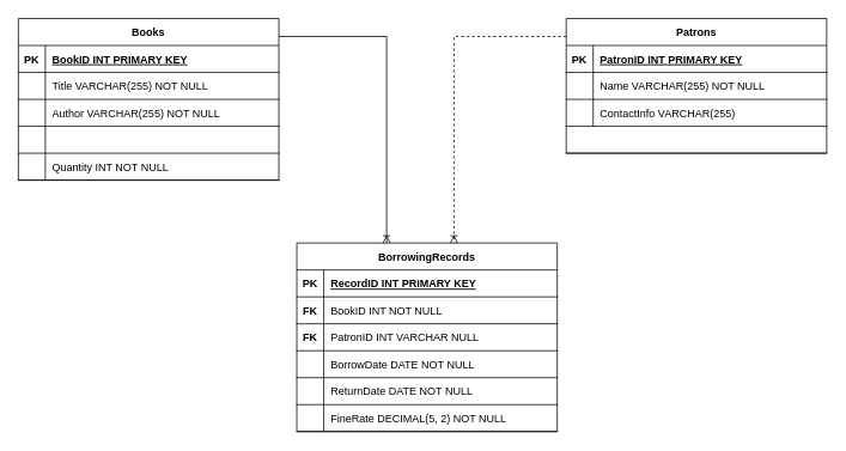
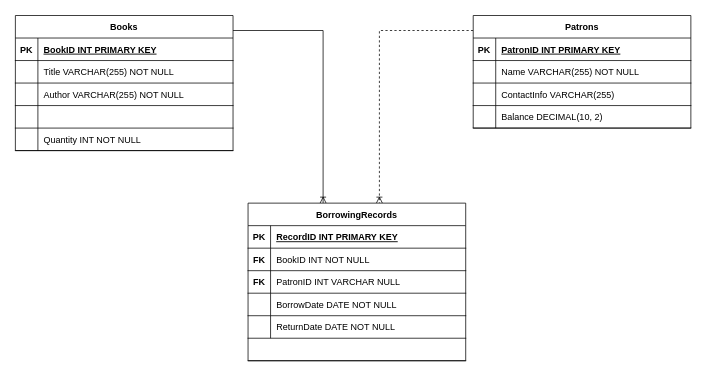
  <mxCell id="0" />
  <mxCell id="1" parent="0" />
  <mxCell id="2" style="edgeStyle=orthogonalEdgeStyle;rounded=0;orthogonalLoop=1;jettySize=auto;html=1;endArrow=ERoneToMany;endFill=0;" edge="1" parent="1" source="3" target="33"><mxGeometry relative="1" as="geometry"><Array as="points"><mxPoint x="430" y="40" /></Array></mxGeometry></mxCell>
  <mxCell id="3" value="Books" style="shape=table;startSize=30;container=1;collapsible=1;childLayout=tableLayout;fixedRows=1;rowLines=0;fontStyle=1;align=center;resizeLast=1;" parent="1" vertex="1"><mxGeometry x="20" y="20" width="290" height="180" as="geometry"><mxRectangle x="-30" y="60" width="80" height="30" as="alternateBounds" /></mxGeometry></mxCell>
  <mxCell id="4" style="shape=partialRectangle;collapsible=0;dropTarget=0;pointerEvents=0;fillColor=none;points=[[0,0.5],[1,0.5]];portConstraint=eastwest;top=0;left=0;right=0;bottom=1;" vertex="1" parent="3"><mxGeometry y="30" width="290" height="30" as="geometry" /></mxCell>
  <mxCell id="5" value="PK" style="shape=partialRectangle;overflow=hidden;connectable=0;fillColor=none;top=0;left=0;bottom=0;right=0;fontStyle=1;" vertex="1" parent="4"><mxGeometry width="30" height="30" as="geometry"><mxRectangle width="30" height="30" as="alternateBounds" /></mxGeometry></mxCell>
  <mxCell id="6" value="BookID INT PRIMARY KEY" style="shape=partialRectangle;overflow=hidden;connectable=0;fillColor=none;top=0;left=0;bottom=0;right=0;align=left;spacingLeft=6;fontStyle=5;" vertex="1" parent="4"><mxGeometry x="30" width="260" height="30" as="geometry"><mxRectangle width="260" height="30" as="alternateBounds" /></mxGeometry></mxCell>
  <mxCell id="7" style="shape=partialRectangle;collapsible=0;dropTarget=0;pointerEvents=0;fillColor=none;points=[[0,0.5],[1,0.5]];portConstraint=eastwest;top=0;left=0;right=0;bottom=1;" vertex="1" parent="3"><mxGeometry y="60" width="290" height="30" as="geometry" /></mxCell>
  <mxCell id="8" value="" style="shape=partialRectangle;overflow=hidden;connectable=0;fillColor=none;top=0;left=0;bottom=0;right=0;fontStyle=1;" vertex="1" parent="7"><mxGeometry width="30" height="30" as="geometry"><mxRectangle width="30" height="30" as="alternateBounds" /></mxGeometry></mxCell>
  <mxCell id="9" value="Title VARCHAR(255) NOT NULL" style="shape=partialRectangle;overflow=hidden;connectable=0;fillColor=none;top=0;left=0;bottom=0;right=0;align=left;spacingLeft=6;fontStyle=0;" vertex="1" parent="7"><mxGeometry x="30" width="260" height="30" as="geometry"><mxRectangle width="260" height="30" as="alternateBounds" /></mxGeometry></mxCell>
  <mxCell id="10" style="shape=partialRectangle;collapsible=0;dropTarget=0;pointerEvents=0;fillColor=none;points=[[0,0.5],[1,0.5]];portConstraint=eastwest;top=0;left=0;right=0;bottom=1;" vertex="1" parent="3"><mxGeometry y="90" width="290" height="30" as="geometry" /></mxCell>
  <mxCell id="11" style="shape=partialRectangle;overflow=hidden;connectable=0;fillColor=none;top=0;left=0;bottom=0;right=0;fontStyle=1;" vertex="1" parent="10"><mxGeometry width="30" height="30" as="geometry"><mxRectangle width="30" height="30" as="alternateBounds" /></mxGeometry></mxCell>
  <mxCell id="12" value="Author VARCHAR(255) NOT NULL" style="shape=partialRectangle;overflow=hidden;connectable=0;fillColor=none;top=0;left=0;bottom=0;right=0;align=left;spacingLeft=6;fontStyle=0;" vertex="1" parent="10"><mxGeometry x="30" width="260" height="30" as="geometry"><mxRectangle width="260" height="30" as="alternateBounds" /></mxGeometry></mxCell>
  <mxCell id="13" style="shape=partialRectangle;collapsible=0;dropTarget=0;pointerEvents=0;fillColor=none;points=[[0,0.5],[1,0.5]];portConstraint=eastwest;top=0;left=0;right=0;bottom=1;" vertex="1" parent="3"><mxGeometry y="120" width="290" height="30" as="geometry" /></mxCell>
  <mxCell id="14" style="shape=partialRectangle;overflow=hidden;connectable=0;fillColor=none;top=0;left=0;bottom=0;right=0;fontStyle=1;" vertex="1" parent="13"><mxGeometry width="30" height="30" as="geometry"><mxRectangle width="30" height="30" as="alternateBounds" /></mxGeometry></mxCell>
  <mxCell id="15" value="" style="shape=partialRectangle;collapsible=0;dropTarget=0;pointerEvents=0;fillColor=none;points=[[0,0.5],[1,0.5]];portConstraint=eastwest;top=0;left=0;right=0;bottom=1;" parent="3" vertex="1"><mxGeometry y="150" width="290" height="30" as="geometry" /></mxCell>
  <mxCell id="16" value="" style="shape=partialRectangle;overflow=hidden;connectable=0;fillColor=none;top=0;left=0;bottom=0;right=0;fontStyle=1;" parent="15" vertex="1"><mxGeometry width="30" height="30" as="geometry"><mxRectangle width="30" height="30" as="alternateBounds" /></mxGeometry></mxCell>
  <mxCell id="17" value="Quantity INT NOT NULL" style="shape=partialRectangle;overflow=hidden;connectable=0;fillColor=none;top=0;left=0;bottom=0;right=0;align=left;spacingLeft=6;fontStyle=0;" parent="15" vertex="1"><mxGeometry x="30" width="260" height="30" as="geometry"><mxRectangle width="260" height="30" as="alternateBounds" /></mxGeometry></mxCell>
  <mxCell id="18" value="" style="shape=partialRectangle;overflow=hidden;connectable=0;fillColor=none;top=0;left=0;bottom=0;right=0;" vertex="1" parent="1"><mxGeometry x="170" y="230" width="30" height="30" as="geometry"><mxRectangle width="30" height="30" as="alternateBounds" /></mxGeometry></mxCell>
  <mxCell id="19" style="edgeStyle=orthogonalEdgeStyle;rounded=0;orthogonalLoop=1;jettySize=auto;html=1;endArrow=ERoneToMany;endFill=0;dashed=1;" edge="1" parent="1" source="20" target="33"><mxGeometry relative="1" as="geometry"><Array as="points"><mxPoint x="505" y="40" /></Array></mxGeometry></mxCell>
  <mxCell id="20" value="Patrons " style="shape=table;startSize=30;container=1;collapsible=1;childLayout=tableLayout;fixedRows=1;rowLines=0;fontStyle=1;align=center;resizeLast=1;" vertex="1" parent="1"><mxGeometry x="630" y="20" width="290" height="150" as="geometry"><mxRectangle x="-30" y="60" width="80" height="30" as="alternateBounds" /></mxGeometry></mxCell>
  <mxCell id="21" style="shape=partialRectangle;collapsible=0;dropTarget=0;pointerEvents=0;fillColor=none;points=[[0,0.5],[1,0.5]];portConstraint=eastwest;top=0;left=0;right=0;bottom=1;" vertex="1" parent="20"><mxGeometry y="30" width="290" height="30" as="geometry" /></mxCell>
  <mxCell id="22" value="PK" style="shape=partialRectangle;overflow=hidden;connectable=0;fillColor=none;top=0;left=0;bottom=0;right=0;fontStyle=1;" vertex="1" parent="21"><mxGeometry width="30" height="30" as="geometry"><mxRectangle width="30" height="30" as="alternateBounds" /></mxGeometry></mxCell>
  <mxCell id="23" value="PatronID INT PRIMARY KEY" style="shape=partialRectangle;overflow=hidden;connectable=0;fillColor=none;top=0;left=0;bottom=0;right=0;align=left;spacingLeft=6;fontStyle=5;" vertex="1" parent="21"><mxGeometry x="30" width="260" height="30" as="geometry"><mxRectangle width="260" height="30" as="alternateBounds" /></mxGeometry></mxCell>
  <mxCell id="24" style="shape=partialRectangle;collapsible=0;dropTarget=0;pointerEvents=0;fillColor=none;points=[[0,0.5],[1,0.5]];portConstraint=eastwest;top=0;left=0;right=0;bottom=1;" vertex="1" parent="20"><mxGeometry y="60" width="290" height="30" as="geometry" /></mxCell>
  <mxCell id="25" value="" style="shape=partialRectangle;overflow=hidden;connectable=0;fillColor=none;top=0;left=0;bottom=0;right=0;fontStyle=1;" vertex="1" parent="24"><mxGeometry width="30" height="30" as="geometry"><mxRectangle width="30" height="30" as="alternateBounds" /></mxGeometry></mxCell>
  <mxCell id="26" value="Name VARCHAR(255) NOT NULL" style="shape=partialRectangle;overflow=hidden;connectable=0;fillColor=none;top=0;left=0;bottom=0;right=0;align=left;spacingLeft=6;fontStyle=0;" vertex="1" parent="24"><mxGeometry x="30" width="260" height="30" as="geometry"><mxRectangle width="260" height="30" as="alternateBounds" /></mxGeometry></mxCell>
  <mxCell id="27" style="shape=partialRectangle;collapsible=0;dropTarget=0;pointerEvents=0;fillColor=none;points=[[0,0.5],[1,0.5]];portConstraint=eastwest;top=0;left=0;right=0;bottom=1;" vertex="1" parent="20"><mxGeometry y="90" width="290" height="30" as="geometry" /></mxCell>
  <mxCell id="28" style="shape=partialRectangle;overflow=hidden;connectable=0;fillColor=none;top=0;left=0;bottom=0;right=0;fontStyle=1;" vertex="1" parent="27"><mxGeometry width="30" height="30" as="geometry"><mxRectangle width="30" height="30" as="alternateBounds" /></mxGeometry></mxCell>
  <mxCell id="29" value="ContactInfo VARCHAR(255)" style="shape=partialRectangle;overflow=hidden;connectable=0;fillColor=none;top=0;left=0;bottom=0;right=0;align=left;spacingLeft=6;fontStyle=0;" vertex="1" parent="27"><mxGeometry x="30" width="260" height="30" as="geometry"><mxRectangle width="260" height="30" as="alternateBounds" /></mxGeometry></mxCell>
  <mxCell id="30" style="shape=partialRectangle;collapsible=0;dropTarget=0;pointerEvents=0;fillColor=none;points=[[0,0.5],[1,0.5]];portConstraint=eastwest;top=0;left=0;right=0;bottom=1;" vertex="1" parent="20"><mxGeometry y="120" width="290" height="30" as="geometry" /></mxCell>
  <mxCell id="31" style="shape=partialRectangle;overflow=hidden;connectable=0;fillColor=none;top=0;left=0;bottom=0;right=0;fontStyle=1;" vertex="1" parent="30"><mxGeometry width="30" height="30" as="geometry"><mxRectangle width="30" height="30" as="alternateBounds" /></mxGeometry></mxCell>
+ <mxCell id="32" value="Balance DECIMAL(10, 2)" style="shape=partialRectangle;overflow=hidden;connectable=0;fillColor=none;top=0;left=0;bottom=0;right=0;align=left;spacingLeft=6;fontStyle=0;" vertex="1" parent="30"><mxGeometry x="30" width="260" height="30" as="geometry"><mxRectangle width="260" height="30" as="alternateBounds" /></mxGeometry></mxCell>
  <mxCell id="33" value="BorrowingRecords" style="shape=table;startSize=30;container=1;collapsible=1;childLayout=tableLayout;fixedRows=1;rowLines=0;fontStyle=1;align=center;resizeLast=1;" vertex="1" parent="1"><mxGeometry x="330" y="270" width="290" height="210" as="geometry"><mxRectangle x="-30" y="60" width="80" height="30" as="alternateBounds" /></mxGeometry></mxCell>
  <mxCell id="34" style="shape=partialRectangle;collapsible=0;dropTarget=0;pointerEvents=0;fillColor=none;points=[[0,0.5],[1,0.5]];portConstraint=eastwest;top=0;left=0;right=0;bottom=1;" vertex="1" parent="33"><mxGeometry y="30" width="290" height="30" as="geometry" /></mxCell>
  <mxCell id="35" value="PK" style="shape=partialRectangle;overflow=hidden;connectable=0;fillColor=none;top=0;left=0;bottom=0;right=0;fontStyle=1;" vertex="1" parent="34"><mxGeometry width="30" height="30" as="geometry"><mxRectangle width="30" height="30" as="alternateBounds" /></mxGeometry></mxCell>
  <mxCell id="36" value="RecordID INT PRIMARY KEY" style="shape=partialRectangle;overflow=hidden;connectable=0;fillColor=none;top=0;left=0;bottom=0;right=0;align=left;spacingLeft=6;fontStyle=5;" vertex="1" parent="34"><mxGeometry x="30" width="260" height="30" as="geometry"><mxRectangle width="260" height="30" as="alternateBounds" /></mxGeometry></mxCell>
  <mxCell id="37" style="shape=partialRectangle;collapsible=0;dropTarget=0;pointerEvents=0;fillColor=none;points=[[0,0.5],[1,0.5]];portConstraint=eastwest;top=0;left=0;right=0;bottom=1;" vertex="1" parent="33"><mxGeometry y="60" width="290" height="30" as="geometry" /></mxCell>
  <mxCell id="38" value="FK" style="shape=partialRectangle;overflow=hidden;connectable=0;fillColor=none;top=0;left=0;bottom=0;right=0;fontStyle=1;" vertex="1" parent="37"><mxGeometry width="30" height="30" as="geometry"><mxRectangle width="30" height="30" as="alternateBounds" /></mxGeometry></mxCell>
  <mxCell id="39" value="BookID INT NOT NULL" style="shape=partialRectangle;overflow=hidden;connectable=0;fillColor=none;top=0;left=0;bottom=0;right=0;align=left;spacingLeft=6;fontStyle=0;" vertex="1" parent="37"><mxGeometry x="30" width="260" height="30" as="geometry"><mxRectangle width="260" height="30" as="alternateBounds" /></mxGeometry></mxCell>
  <mxCell id="40" style="shape=partialRectangle;collapsible=0;dropTarget=0;pointerEvents=0;fillColor=none;points=[[0,0.5],[1,0.5]];portConstraint=eastwest;top=0;left=0;right=0;bottom=1;" vertex="1" parent="33"><mxGeometry y="90" width="290" height="30" as="geometry" /></mxCell>
  <mxCell id="41" value="FK" style="shape=partialRectangle;overflow=hidden;connectable=0;fillColor=none;top=0;left=0;bottom=0;right=0;fontStyle=1;" vertex="1" parent="40"><mxGeometry width="30" height="30" as="geometry"><mxRectangle width="30" height="30" as="alternateBounds" /></mxGeometry></mxCell>
  <mxCell id="42" value="PatronID INT VARCHAR NULL" style="shape=partialRectangle;overflow=hidden;connectable=0;fillColor=none;top=0;left=0;bottom=0;right=0;align=left;spacingLeft=6;fontStyle=0;" vertex="1" parent="40"><mxGeometry x="30" width="260" height="30" as="geometry"><mxRectangle width="260" height="30" as="alternateBounds" /></mxGeometry></mxCell>
  <mxCell id="43" style="shape=partialRectangle;collapsible=0;dropTarget=0;pointerEvents=0;fillColor=none;points=[[0,0.5],[1,0.5]];portConstraint=eastwest;top=0;left=0;right=0;bottom=1;" vertex="1" parent="33"><mxGeometry y="120" width="290" height="30" as="geometry" /></mxCell>
  <mxCell id="44" value="" style="shape=partialRectangle;overflow=hidden;connectable=0;fillColor=none;top=0;left=0;bottom=0;right=0;fontStyle=1;" vertex="1" parent="43"><mxGeometry width="30" height="30" as="geometry"><mxRectangle width="30" height="30" as="alternateBounds" /></mxGeometry></mxCell>
  <mxCell id="45" value="BorrowDate DATE NOT NULL" style="shape=partialRectangle;overflow=hidden;connectable=0;fillColor=none;top=0;left=0;bottom=0;right=0;align=left;spacingLeft=6;fontStyle=0;" vertex="1" parent="43"><mxGeometry x="30" width="260" height="30" as="geometry"><mxRectangle width="260" height="30" as="alternateBounds" /></mxGeometry></mxCell>
  <mxCell id="46" style="shape=partialRectangle;collapsible=0;dropTarget=0;pointerEvents=0;fillColor=none;points=[[0,0.5],[1,0.5]];portConstraint=eastwest;top=0;left=0;right=0;bottom=1;" vertex="1" parent="33"><mxGeometry y="150" width="290" height="30" as="geometry" /></mxCell>
  <mxCell id="47" style="shape=partialRectangle;overflow=hidden;connectable=0;fillColor=none;top=0;left=0;bottom=0;right=0;fontStyle=1;" vertex="1" parent="46"><mxGeometry width="30" height="30" as="geometry"><mxRectangle width="30" height="30" as="alternateBounds" /></mxGeometry></mxCell>
  <mxCell id="48" value="ReturnDate DATE NOT NULL" style="shape=partialRectangle;overflow=hidden;connectable=0;fillColor=none;top=0;left=0;bottom=0;right=0;align=left;spacingLeft=6;fontStyle=0;" vertex="1" parent="46"><mxGeometry x="30" width="260" height="30" as="geometry"><mxRectangle width="260" height="30" as="alternateBounds" /></mxGeometry></mxCell>
  <mxCell id="49" value="" style="shape=partialRectangle;collapsible=0;dropTarget=0;pointerEvents=0;fillColor=none;points=[[0,0.5],[1,0.5]];portConstraint=eastwest;top=0;left=0;right=0;bottom=1;" vertex="1" parent="33"><mxGeometry y="180" width="290" height="30" as="geometry" /></mxCell>
  <mxCell id="50" value="" style="shape=partialRectangle;overflow=hidden;connectable=0;fillColor=none;top=0;left=0;bottom=0;right=0;fontStyle=1;" vertex="1" parent="49"><mxGeometry width="30" height="30" as="geometry"><mxRectangle width="30" height="30" as="alternateBounds" /></mxGeometry></mxCell>
- <mxCell id="51" value="FineRate DECIMAL(5, 2) NOT NULL" style="shape=partialRectangle;overflow=hidden;connectable=0;fillColor=none;top=0;left=0;bottom=0;right=0;align=left;spacingLeft=6;fontStyle=0;" vertex="1" parent="49"><mxGeometry x="30" width="260" height="30" as="geometry"><mxRectangle width="260" height="30" as="alternateBounds" /></mxGeometry></mxCell>
